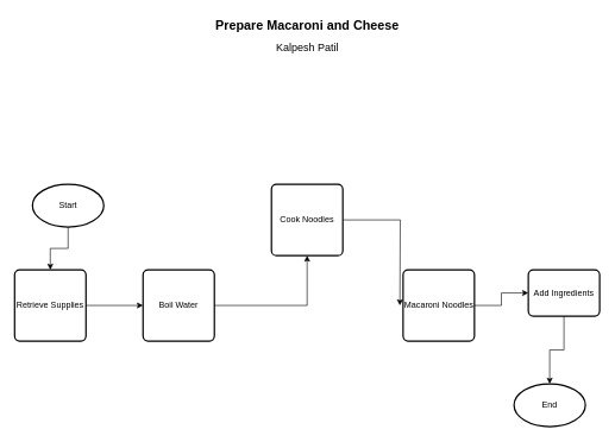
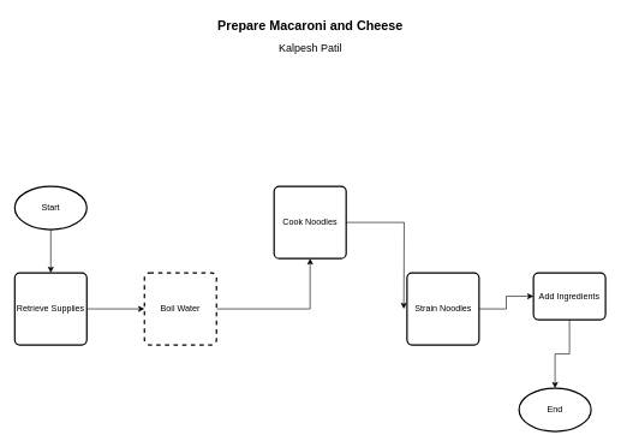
  <mxCell id="0" />
  <mxCell id="1" parent="0" />
  <mxCell id="2" value="" style="edgeStyle=orthogonalEdgeStyle;rounded=0;orthogonalLoop=1;jettySize=auto;html=1;" parent="1" source="3" target="5" edge="1"><mxGeometry relative="1" as="geometry" /></mxCell>
- <mxCell id="3" value="Start" style="strokeWidth=2;html=1;shape=mxgraph.flowchart.start_1;whiteSpace=wrap;" parent="1" vertex="1"><mxGeometry x="45" y="258" width="100" height="60" as="geometry" /></mxCell>
+ <mxCell id="3" value="Start" style="strokeWidth=2;html=1;shape=mxgraph.flowchart.start_1;whiteSpace=wrap;" parent="1" vertex="1"><mxGeometry x="20" y="258" width="100" height="60" as="geometry" /></mxCell>
  <mxCell id="4" value="" style="edgeStyle=orthogonalEdgeStyle;rounded=0;orthogonalLoop=1;jettySize=auto;html=1;" parent="1" source="5" target="7" edge="1"><mxGeometry relative="1" as="geometry" /></mxCell>
  <mxCell id="5" value="Retrieve Supplies" style="rounded=1;whiteSpace=wrap;html=1;absoluteArcSize=1;arcSize=14;strokeWidth=2;" parent="1" vertex="1"><mxGeometry x="20" y="378" width="100" height="100" as="geometry" /></mxCell>
  <mxCell id="6" value="" style="edgeStyle=orthogonalEdgeStyle;rounded=0;orthogonalLoop=1;jettySize=auto;html=1;" parent="1" source="7" target="9" edge="1"><mxGeometry relative="1" as="geometry" /></mxCell>
- <mxCell id="7" value="Boil Water" style="rounded=1;whiteSpace=wrap;html=1;absoluteArcSize=1;arcSize=14;strokeWidth=2;" parent="1" vertex="1"><mxGeometry x="200" y="378" width="100" height="100" as="geometry" /></mxCell>
+ <mxCell id="7" value="Boil Water" style="rounded=1;whiteSpace=wrap;html=1;absoluteArcSize=1;arcSize=14;strokeWidth=2;dashed=1;" parent="1" vertex="1"><mxGeometry x="200" y="378" width="100" height="100" as="geometry" /></mxCell>
  <mxCell id="8" value="" style="edgeStyle=orthogonalEdgeStyle;rounded=0;orthogonalLoop=1;jettySize=auto;html=1;" parent="1" source="9" edge="1"><mxGeometry relative="1" as="geometry"><mxPoint x="560" y="428" as="targetPoint" /></mxGeometry></mxCell>
  <mxCell id="9" value="Cook Noodles" style="rounded=1;whiteSpace=wrap;html=1;absoluteArcSize=1;arcSize=14;strokeWidth=2;" parent="1" vertex="1"><mxGeometry x="380" y="258" width="100" height="100" as="geometry" /></mxCell>
  <mxCell id="10" value="" style="edgeStyle=orthogonalEdgeStyle;rounded=0;orthogonalLoop=1;jettySize=auto;html=1;" parent="1" source="11" target="13" edge="1"><mxGeometry relative="1" as="geometry" /></mxCell>
- <mxCell id="11" value="Macaroni Noodles" style="rounded=1;whiteSpace=wrap;html=1;absoluteArcSize=1;arcSize=14;strokeWidth=2;" parent="1" vertex="1"><mxGeometry x="564.5" y="378" width="100" height="100" as="geometry" /></mxCell>
+ <mxCell id="11" value="Strain Noodles" style="rounded=1;whiteSpace=wrap;html=1;absoluteArcSize=1;arcSize=14;strokeWidth=2;" parent="1" vertex="1"><mxGeometry x="564.5" y="378" width="100" height="100" as="geometry" /></mxCell>
  <mxCell id="12" value="" style="edgeStyle=orthogonalEdgeStyle;rounded=0;orthogonalLoop=1;jettySize=auto;html=1;" parent="1" source="13" target="14" edge="1"><mxGeometry relative="1" as="geometry" /></mxCell>
  <mxCell id="13" value="Add Ingredients" style="rounded=1;whiteSpace=wrap;html=1;absoluteArcSize=1;arcSize=14;strokeWidth=2;" parent="1" vertex="1"><mxGeometry x="740" y="378" width="100" height="65" as="geometry" /></mxCell>
  <mxCell id="14" value="End" style="strokeWidth=2;html=1;shape=mxgraph.flowchart.start_1;whiteSpace=wrap;" parent="1" vertex="1"><mxGeometry x="720" y="538" width="100" height="60" as="geometry" /></mxCell>
  <mxCell id="15" value="Prepare Macaroni and Cheese" style="text;html=1;align=center;verticalAlign=middle;resizable=0;points=[];autosize=1;fontSize=18;fontStyle=1" parent="1" vertex="1"><mxGeometry x="295" y="20" width="270" height="30" as="geometry" /></mxCell>
  <mxCell id="16" value="Kalpesh Patil" style="text;html=1;align=center;verticalAlign=middle;resizable=0;points=[];autosize=1;fontSize=15;fontStyle=0" parent="1" vertex="1"><mxGeometry x="380" y="55" width="100" height="20" as="geometry" /></mxCell>
